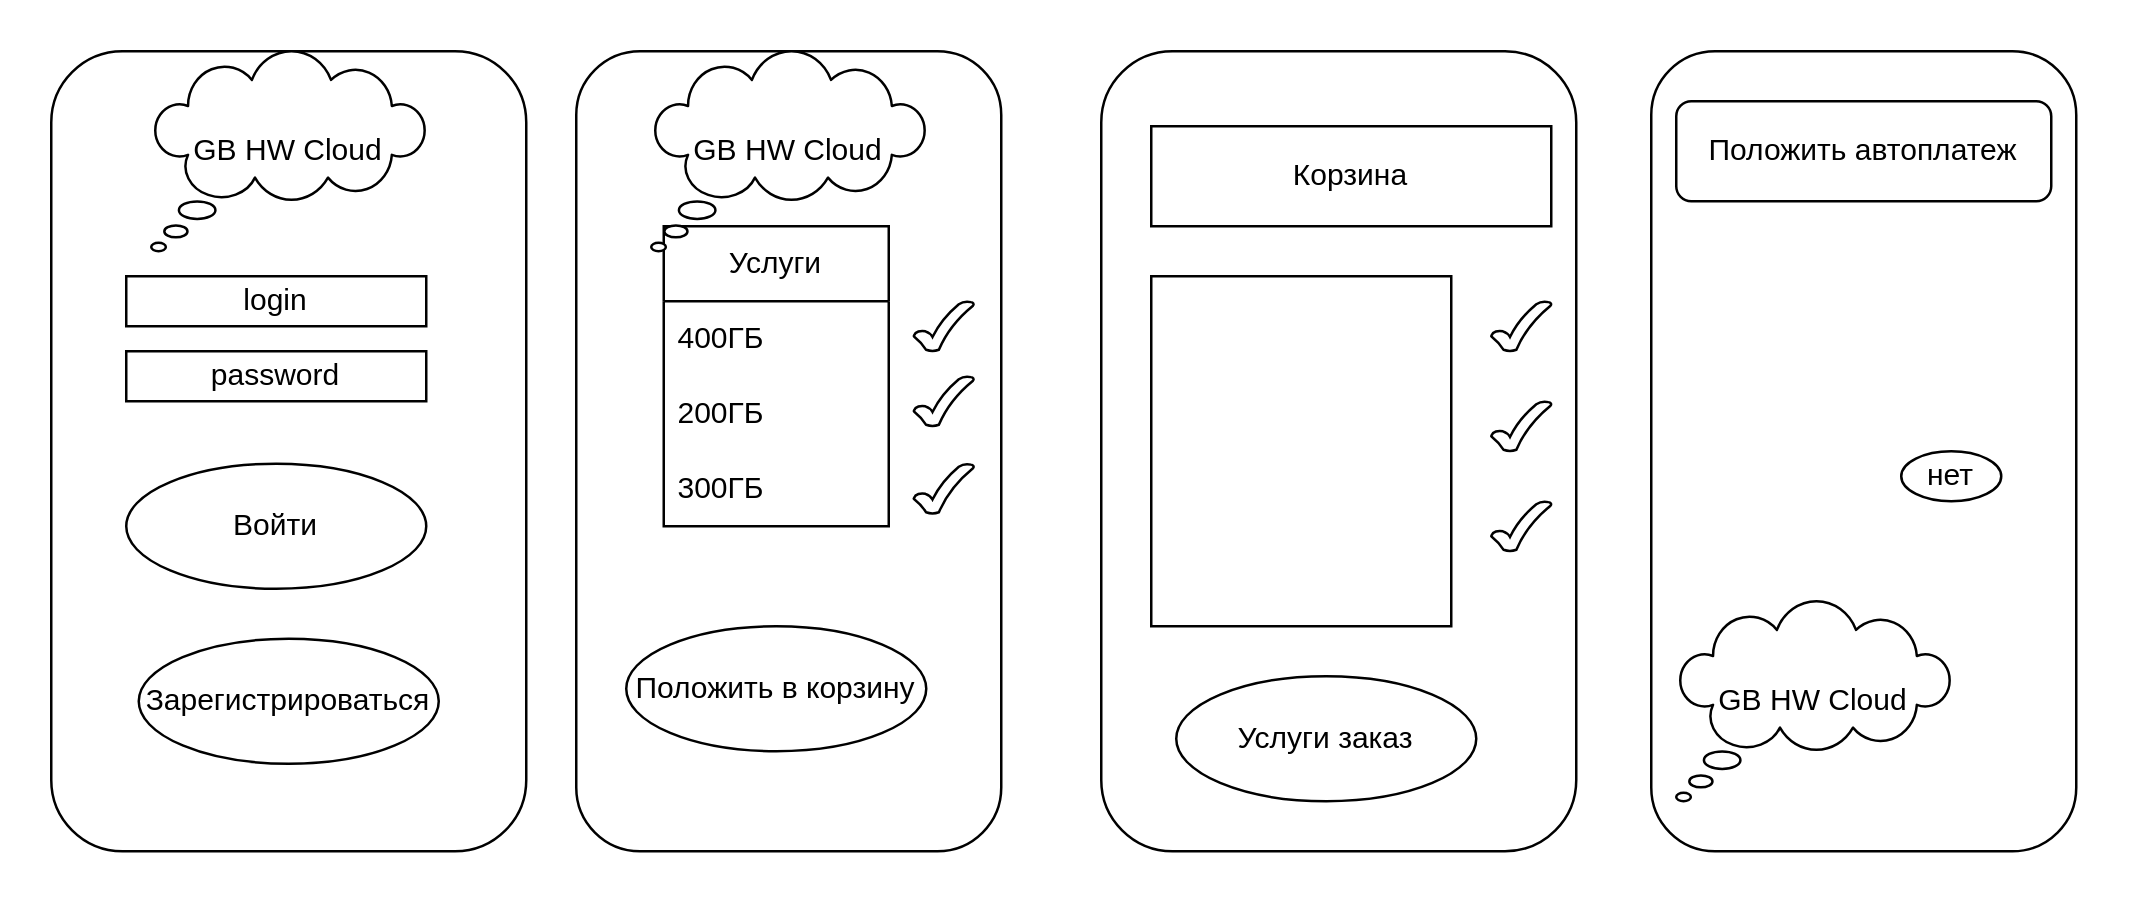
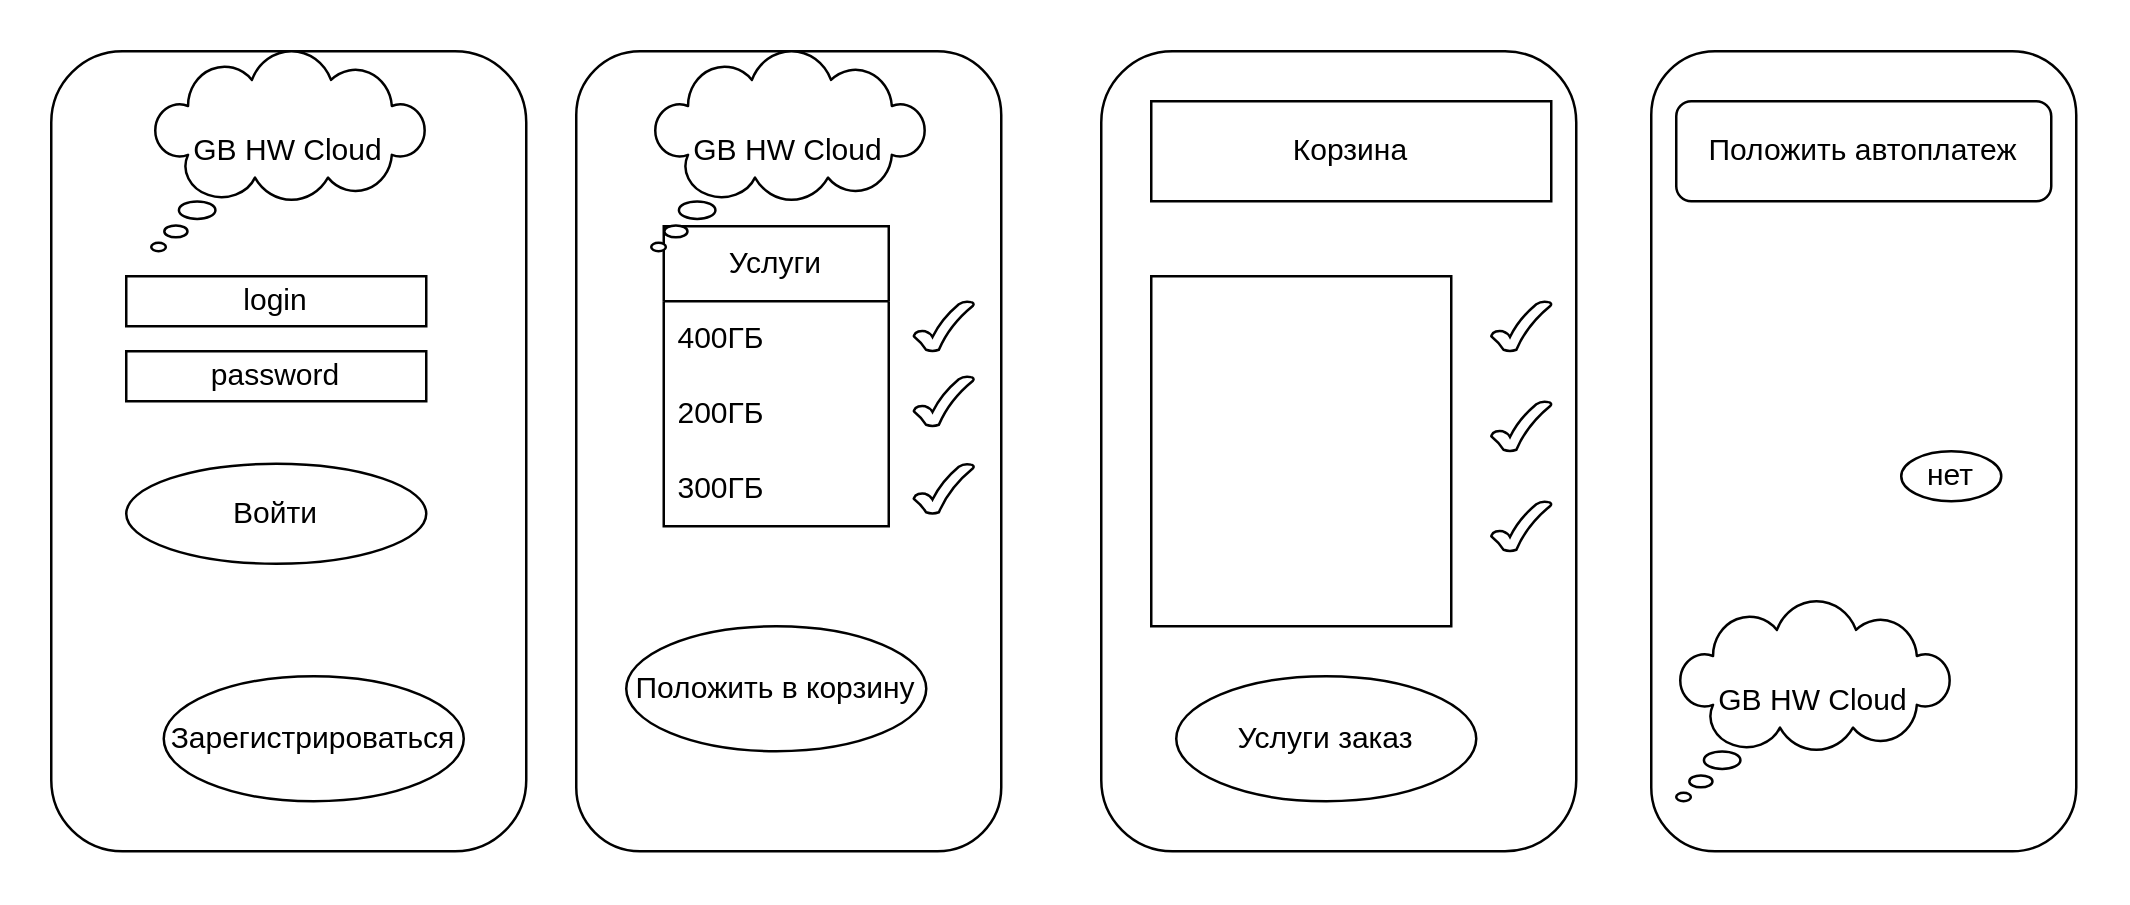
  <mxCell id="0" />
  <mxCell id="1" parent="0" />
  <mxCell id="2" value="" style="rounded=1;whiteSpace=wrap;html=1;" vertex="1" parent="1"><mxGeometry x="20" y="20" width="190" height="320" as="geometry" /></mxCell>
  <mxCell id="3" value="login" style="rounded=0;whiteSpace=wrap;html=1;" vertex="1" parent="1"><mxGeometry x="50" y="110" width="120" height="20" as="geometry" /></mxCell>
  <mxCell id="4" value="password" style="rounded=0;whiteSpace=wrap;html=1;" vertex="1" parent="1"><mxGeometry x="50" y="140" width="120" height="20" as="geometry" /></mxCell>
- <mxCell id="5" value="Войти" style="ellipse;whiteSpace=wrap;html=1;" vertex="1" parent="1"><mxGeometry x="50" y="185" width="120" height="50" as="geometry" /></mxCell>
- <mxCell id="6" value="Зарегистрироваться" style="ellipse;whiteSpace=wrap;html=1;" vertex="1" parent="1"><mxGeometry x="55" y="255" width="120" height="50" as="geometry" /></mxCell>
+ <mxCell id="5" value="Войти" style="ellipse;whiteSpace=wrap;html=1;" vertex="1" parent="1"><mxGeometry x="50" y="185" width="120" height="40" as="geometry" /></mxCell>
+ <mxCell id="6" value="Зарегистрироваться" style="ellipse;whiteSpace=wrap;html=1;" vertex="1" parent="1"><mxGeometry x="65" y="270" width="120" height="50" as="geometry" /></mxCell>
  <mxCell id="7" value="" style="rounded=1;whiteSpace=wrap;html=1;" vertex="1" parent="1"><mxGeometry x="230" y="240" width="120" height="60" as="geometry" /></mxCell>
  <mxCell id="8" value="" style="rounded=1;whiteSpace=wrap;html=1;" vertex="1" parent="1"><mxGeometry x="230" y="20" width="170" height="320" as="geometry" /></mxCell>
  <mxCell id="9" value="Услуги" style="swimlane;fontStyle=0;childLayout=stackLayout;horizontal=1;startSize=30;horizontalStack=0;resizeParent=1;resizeParentMax=0;resizeLast=0;collapsible=1;marginBottom=0;whiteSpace=wrap;html=1;" vertex="1" parent="1"><mxGeometry x="265" y="90" width="90" height="120" as="geometry" /></mxCell>
  <mxCell id="10" value="400ГБ" style="text;strokeColor=none;fillColor=none;align=left;verticalAlign=middle;spacingLeft=4;spacingRight=4;overflow=hidden;points=[[0,0.5],[1,0.5]];portConstraint=eastwest;rotatable=0;whiteSpace=wrap;html=1;" vertex="1" parent="9"><mxGeometry y="30" width="90" height="30" as="geometry" /></mxCell>
  <mxCell id="11" value="200ГБ" style="text;strokeColor=none;fillColor=none;align=left;verticalAlign=middle;spacingLeft=4;spacingRight=4;overflow=hidden;points=[[0,0.5],[1,0.5]];portConstraint=eastwest;rotatable=0;whiteSpace=wrap;html=1;" vertex="1" parent="9"><mxGeometry y="60" width="90" height="30" as="geometry" /></mxCell>
  <mxCell id="12" value="300ГБ" style="text;strokeColor=none;fillColor=none;align=left;verticalAlign=middle;spacingLeft=4;spacingRight=4;overflow=hidden;points=[[0,0.5],[1,0.5]];portConstraint=eastwest;rotatable=0;whiteSpace=wrap;html=1;" vertex="1" parent="9"><mxGeometry y="90" width="90" height="30" as="geometry" /></mxCell>
  <mxCell id="13" value="" style="rounded=1;whiteSpace=wrap;html=1;" vertex="1" parent="1"><mxGeometry x="440" y="20" width="190" height="320" as="geometry" /></mxCell>
  <mxCell id="14" value="Положить в корзину" style="ellipse;whiteSpace=wrap;html=1;" vertex="1" parent="1"><mxGeometry x="250" y="250" width="120" height="50" as="geometry" /></mxCell>
  <mxCell id="15" value="" style="rounded=0;whiteSpace=wrap;html=1;" vertex="1" parent="1"><mxGeometry x="460" y="110" width="120" height="140" as="geometry" /></mxCell>
- <mxCell id="16" value="Корзина" style="rounded=0;whiteSpace=wrap;html=1;" vertex="1" parent="1"><mxGeometry x="460" y="50" width="160" height="40" as="geometry" /></mxCell>
+ <mxCell id="16" value="Корзина" style="rounded=0;whiteSpace=wrap;html=1;" vertex="1" parent="1"><mxGeometry x="460" y="40" width="160" height="40" as="geometry" /></mxCell>
  <mxCell id="17" value="" style="verticalLabelPosition=bottom;verticalAlign=top;html=1;shape=mxgraph.basic.tick" vertex="1" parent="1"><mxGeometry x="365" y="120" width="24" height="20" as="geometry" /></mxCell>
  <mxCell id="18" value="" style="verticalLabelPosition=bottom;verticalAlign=top;html=1;shape=mxgraph.basic.tick" vertex="1" parent="1"><mxGeometry x="365" y="150" width="24" height="20" as="geometry" /></mxCell>
  <mxCell id="19" value="" style="verticalLabelPosition=bottom;verticalAlign=top;html=1;shape=mxgraph.basic.tick" vertex="1" parent="1"><mxGeometry x="365" y="185" width="24" height="20" as="geometry" /></mxCell>
  <mxCell id="20" value="" style="verticalLabelPosition=bottom;verticalAlign=top;html=1;shape=mxgraph.basic.tick" vertex="1" parent="1"><mxGeometry x="596" y="120" width="24" height="20" as="geometry" /></mxCell>
  <mxCell id="21" value="" style="verticalLabelPosition=bottom;verticalAlign=top;html=1;shape=mxgraph.basic.tick" vertex="1" parent="1"><mxGeometry x="596" y="160" width="24" height="20" as="geometry" /></mxCell>
  <mxCell id="22" value="" style="verticalLabelPosition=bottom;verticalAlign=top;html=1;shape=mxgraph.basic.tick" vertex="1" parent="1"><mxGeometry x="596" y="200" width="24" height="20" as="geometry" /></mxCell>
  <mxCell id="23" value="Услуги заказ" style="ellipse;whiteSpace=wrap;html=1;" vertex="1" parent="1"><mxGeometry x="470" y="270" width="120" height="50" as="geometry" /></mxCell>
  <mxCell id="24" value="" style="rounded=1;whiteSpace=wrap;html=1;" vertex="1" parent="1"><mxGeometry x="660" y="20" width="170" height="320" as="geometry" /></mxCell>
  <mxCell id="25" value="Положить автоплатеж" style="rounded=1;whiteSpace=wrap;html=1;" vertex="1" parent="1"><mxGeometry x="670" y="40" width="150" height="40" as="geometry" /></mxCell>
  <mxCell id="26" value="нет" style="ellipse;whiteSpace=wrap;html=1;" vertex="1" parent="1"><mxGeometry x="760" y="180" width="40" height="20" as="geometry" /></mxCell>
  <mxCell id="27" value="GB HW Cloud&lt;br&gt;" style="whiteSpace=wrap;html=1;shape=mxgraph.basic.cloud_callout" vertex="1" parent="1"><mxGeometry x="60" y="20" width="110" height="80" as="geometry" /></mxCell>
  <mxCell id="28" value="GB HW Cloud&lt;br&gt;" style="whiteSpace=wrap;html=1;shape=mxgraph.basic.cloud_callout" vertex="1" parent="1"><mxGeometry x="260" y="20" width="110" height="80" as="geometry" /></mxCell>
  <mxCell id="29" value="GB HW Cloud&lt;br&gt;" style="whiteSpace=wrap;html=1;shape=mxgraph.basic.cloud_callout" vertex="1" parent="1"><mxGeometry x="670" y="240" width="110" height="80" as="geometry" /></mxCell>
